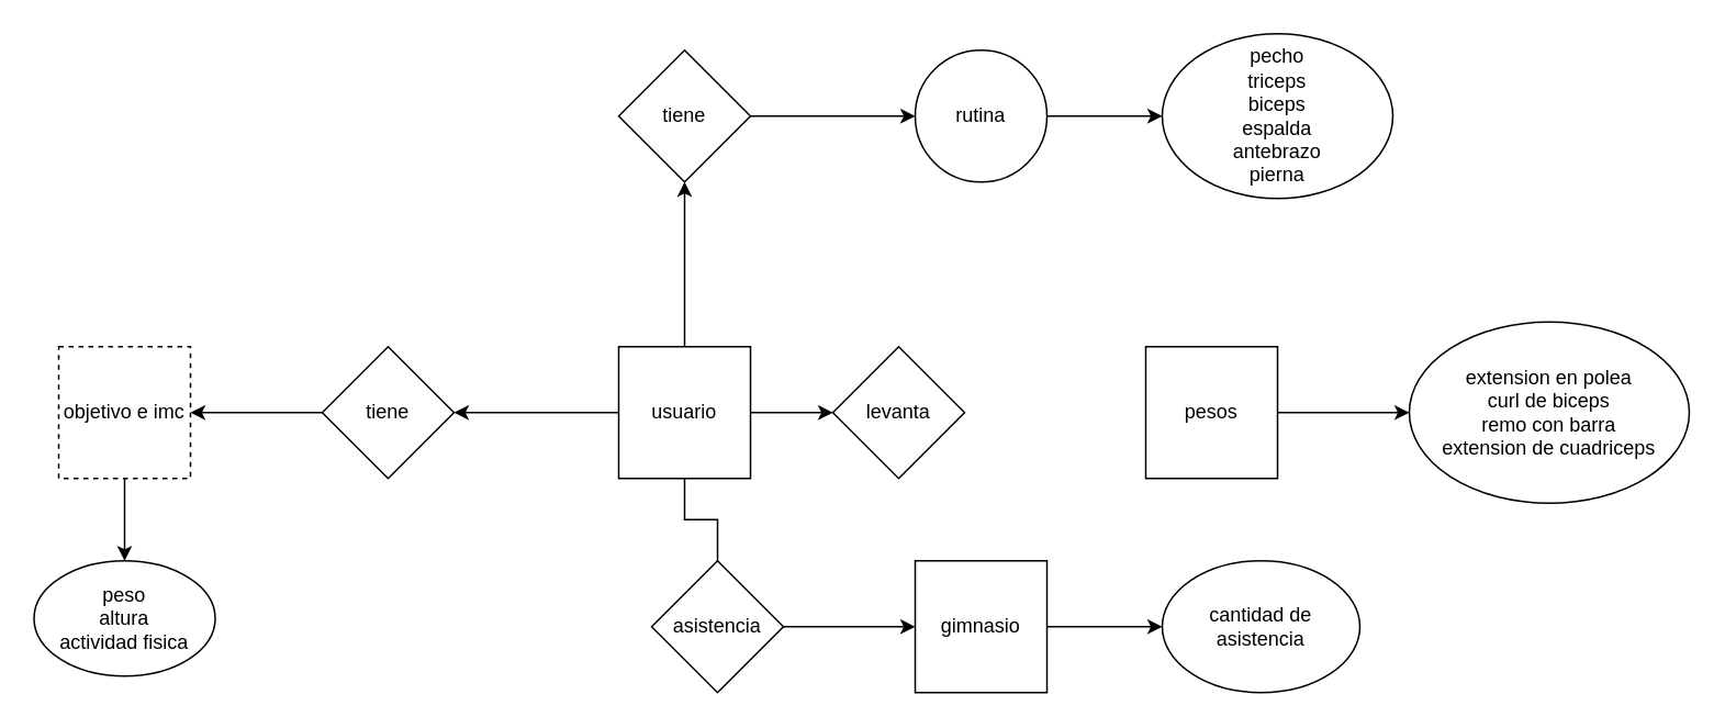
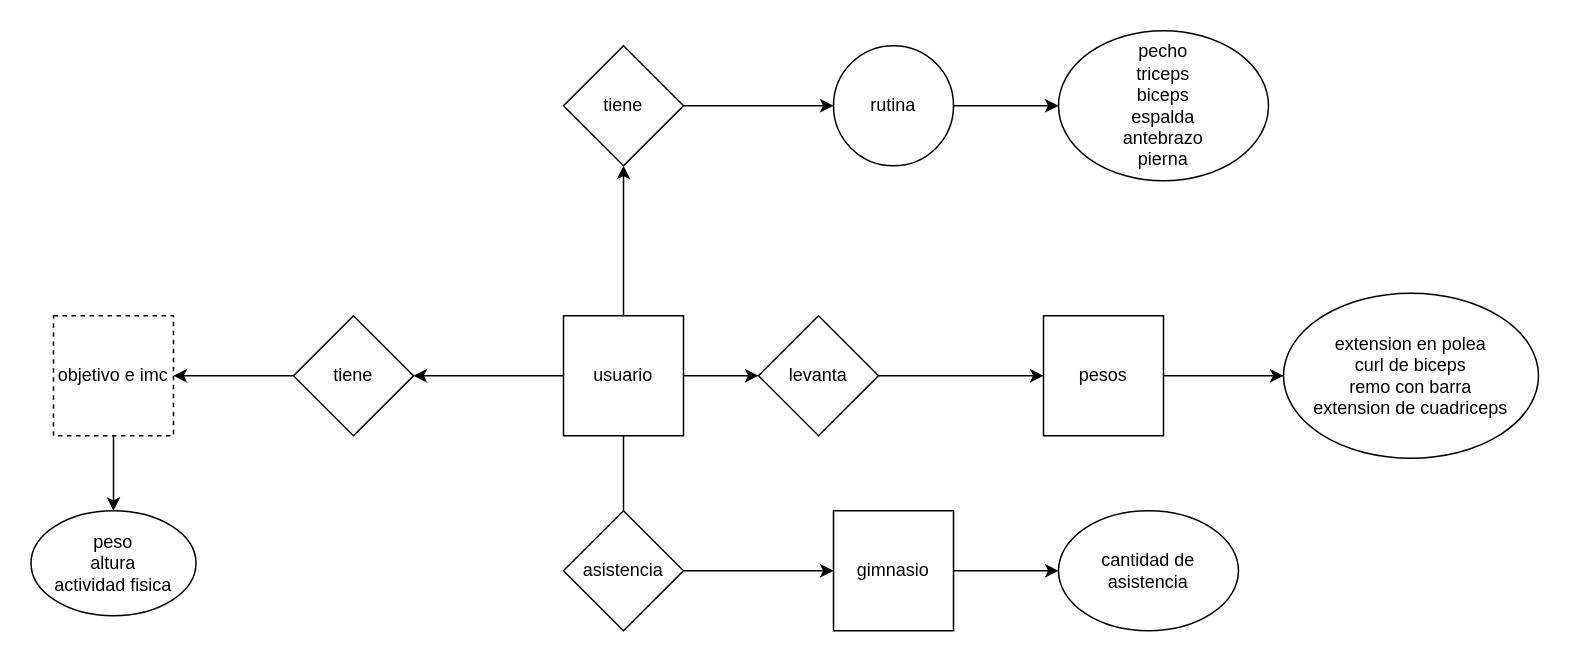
  <mxCell id="0" />
  <mxCell id="1" parent="0" />
  <mxCell id="2" style="edgeStyle=orthogonalEdgeStyle;rounded=0;orthogonalLoop=1;jettySize=auto;html=1;entryX=0.5;entryY=1;entryDx=0;entryDy=0;" edge="1" parent="1" source="6" target="8"><mxGeometry relative="1" as="geometry" /></mxCell>
  <mxCell id="3" style="edgeStyle=orthogonalEdgeStyle;rounded=0;orthogonalLoop=1;jettySize=auto;html=1;" edge="1" parent="1" source="6" target="12"><mxGeometry relative="1" as="geometry" /></mxCell>
  <mxCell id="4" style="edgeStyle=orthogonalEdgeStyle;rounded=0;orthogonalLoop=1;jettySize=auto;html=1;entryX=0.5;entryY=0;entryDx=0;entryDy=0;endArrow=none;" edge="1" parent="1" source="6" target="16"><mxGeometry relative="1" as="geometry" /></mxCell>
  <mxCell id="5" style="edgeStyle=orthogonalEdgeStyle;rounded=0;orthogonalLoop=1;jettySize=auto;html=1;entryX=1;entryY=0.5;entryDx=0;entryDy=0;" edge="1" parent="1" source="6" target="20"><mxGeometry relative="1" as="geometry" /></mxCell>
  <mxCell id="6" value="usuario" style="whiteSpace=wrap;html=1;aspect=fixed;" vertex="1" parent="1"><mxGeometry x="375" y="210" width="80" height="80" as="geometry" /></mxCell>
  <mxCell id="7" style="edgeStyle=orthogonalEdgeStyle;rounded=0;orthogonalLoop=1;jettySize=auto;html=1;entryX=0;entryY=0.5;entryDx=0;entryDy=0;" edge="1" parent="1" source="8" target="10"><mxGeometry relative="1" as="geometry" /></mxCell>
  <mxCell id="8" value="tiene" style="rhombus;whiteSpace=wrap;html=1;" vertex="1" parent="1"><mxGeometry x="375" y="30" width="80" height="80" as="geometry" /></mxCell>
  <mxCell id="9" style="edgeStyle=orthogonalEdgeStyle;rounded=0;orthogonalLoop=1;jettySize=auto;html=1;" edge="1" parent="1" source="10" target="23"><mxGeometry relative="1" as="geometry" /></mxCell>
  <mxCell id="10" value="rutina" style="ellipse;whiteSpace=wrap;html=1;aspect=fixed;" vertex="1" parent="1"><mxGeometry x="555" y="30" width="80" height="80" as="geometry" /></mxCell>
+ <mxCell id="11" style="edgeStyle=orthogonalEdgeStyle;rounded=0;orthogonalLoop=1;jettySize=auto;html=1;entryX=0;entryY=0.5;entryDx=0;entryDy=0;" edge="1" parent="1" source="12" target="14"><mxGeometry relative="1" as="geometry" /></mxCell>
  <mxCell id="12" value="levanta" style="rhombus;whiteSpace=wrap;html=1;" vertex="1" parent="1"><mxGeometry x="505" y="210" width="80" height="80" as="geometry" /></mxCell>
  <mxCell id="13" style="edgeStyle=orthogonalEdgeStyle;rounded=0;orthogonalLoop=1;jettySize=auto;html=1;entryX=0;entryY=0.5;entryDx=0;entryDy=0;" edge="1" parent="1" source="14" target="24"><mxGeometry relative="1" as="geometry" /></mxCell>
  <mxCell id="14" value="pesos" style="whiteSpace=wrap;html=1;aspect=fixed;" vertex="1" parent="1"><mxGeometry x="695" y="210" width="80" height="80" as="geometry" /></mxCell>
  <mxCell id="15" style="edgeStyle=orthogonalEdgeStyle;rounded=0;orthogonalLoop=1;jettySize=auto;html=1;" edge="1" parent="1" source="16" target="18"><mxGeometry relative="1" as="geometry"><mxPoint x="545" y="410" as="targetPoint" /></mxGeometry></mxCell>
- <mxCell id="16" value="asistencia" style="rhombus;whiteSpace=wrap;html=1;" vertex="1" parent="1"><mxGeometry x="395" y="340" width="80" height="80" as="geometry" /></mxCell>
+ <mxCell id="16" value="asistencia" style="rhombus;whiteSpace=wrap;html=1;" vertex="1" parent="1"><mxGeometry x="375" y="340" width="80" height="80" as="geometry" /></mxCell>
  <mxCell id="17" style="edgeStyle=orthogonalEdgeStyle;rounded=0;orthogonalLoop=1;jettySize=auto;html=1;entryX=0;entryY=0.5;entryDx=0;entryDy=0;" edge="1" parent="1" source="18" target="25"><mxGeometry relative="1" as="geometry" /></mxCell>
  <mxCell id="18" value="gimnasio" style="whiteSpace=wrap;html=1;aspect=fixed;" vertex="1" parent="1"><mxGeometry x="555" y="340" width="80" height="80" as="geometry" /></mxCell>
  <mxCell id="19" style="edgeStyle=orthogonalEdgeStyle;rounded=0;orthogonalLoop=1;jettySize=auto;html=1;entryX=1;entryY=0.5;entryDx=0;entryDy=0;" edge="1" parent="1" source="20" target="22"><mxGeometry relative="1" as="geometry" /></mxCell>
  <mxCell id="20" value="tiene" style="rhombus;whiteSpace=wrap;html=1;" vertex="1" parent="1"><mxGeometry x="195" y="210" width="80" height="80" as="geometry" /></mxCell>
  <mxCell id="21" style="edgeStyle=orthogonalEdgeStyle;rounded=0;orthogonalLoop=1;jettySize=auto;html=1;entryX=0.5;entryY=0;entryDx=0;entryDy=0;" edge="1" parent="1" source="22" target="26"><mxGeometry relative="1" as="geometry" /></mxCell>
  <mxCell id="22" value="objetivo e imc" style="whiteSpace=wrap;html=1;aspect=fixed;dashed=1;" vertex="1" parent="1"><mxGeometry x="35" y="210" width="80" height="80" as="geometry" /></mxCell>
  <mxCell id="23" value="pecho&lt;div&gt;triceps&lt;/div&gt;&lt;div&gt;biceps&lt;/div&gt;&lt;div&gt;espalda&lt;/div&gt;&lt;div&gt;antebrazo&lt;/div&gt;&lt;div&gt;pierna&lt;/div&gt;" style="ellipse;whiteSpace=wrap;html=1;" vertex="1" parent="1"><mxGeometry x="705" y="20" width="140" height="100" as="geometry" /></mxCell>
  <mxCell id="24" value="extension en polea&lt;div&gt;curl de biceps&lt;/div&gt;&lt;div&gt;remo con barra&lt;/div&gt;&lt;div&gt;extension de cuadriceps&lt;/div&gt;" style="ellipse;whiteSpace=wrap;html=1;" vertex="1" parent="1"><mxGeometry x="855" y="195" width="170" height="110" as="geometry" /></mxCell>
  <mxCell id="25" value="cantidad de asistencia" style="ellipse;whiteSpace=wrap;html=1;" vertex="1" parent="1"><mxGeometry x="705" y="340" width="120" height="80" as="geometry" /></mxCell>
  <mxCell id="26" value="peso&lt;div&gt;altura&lt;/div&gt;&lt;div&gt;actividad fisica&lt;/div&gt;" style="ellipse;whiteSpace=wrap;html=1;" vertex="1" parent="1"><mxGeometry x="20" y="340" width="110" height="70" as="geometry" /></mxCell>
